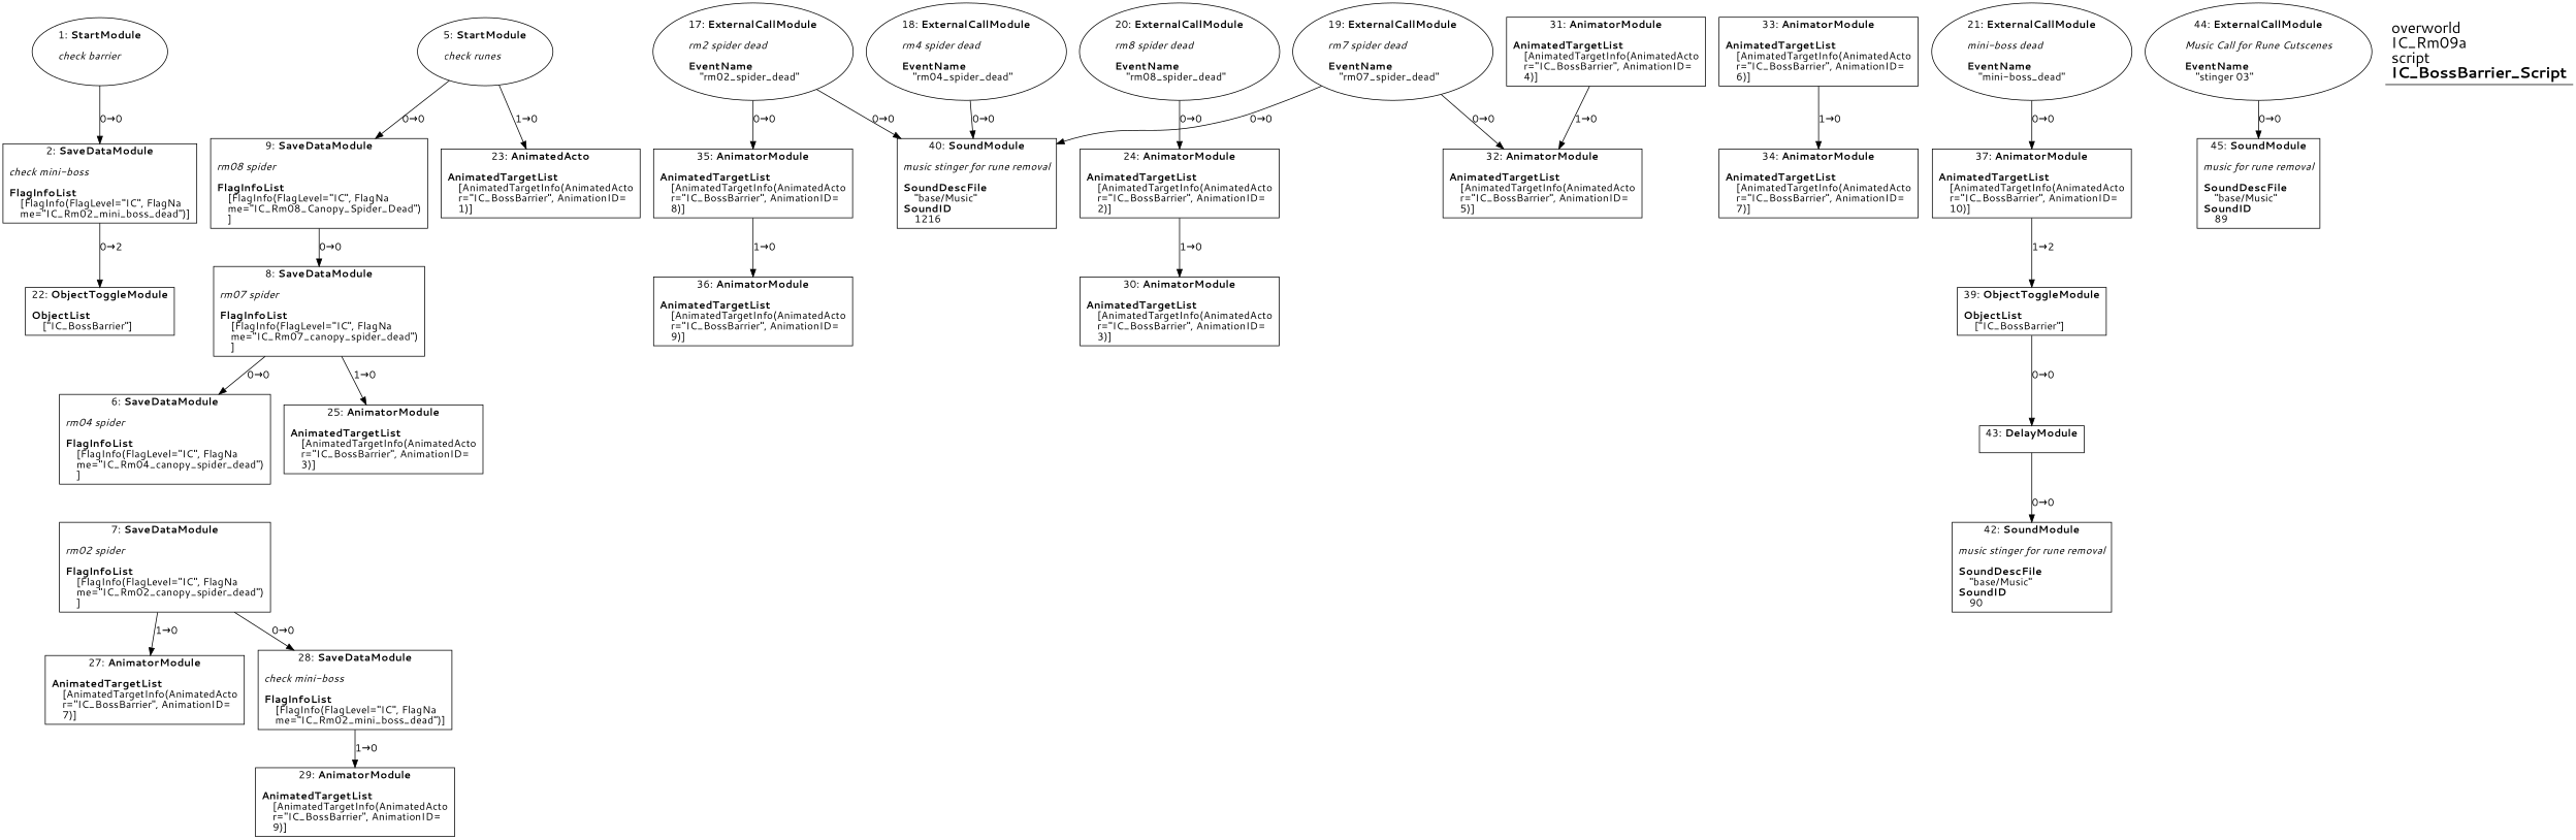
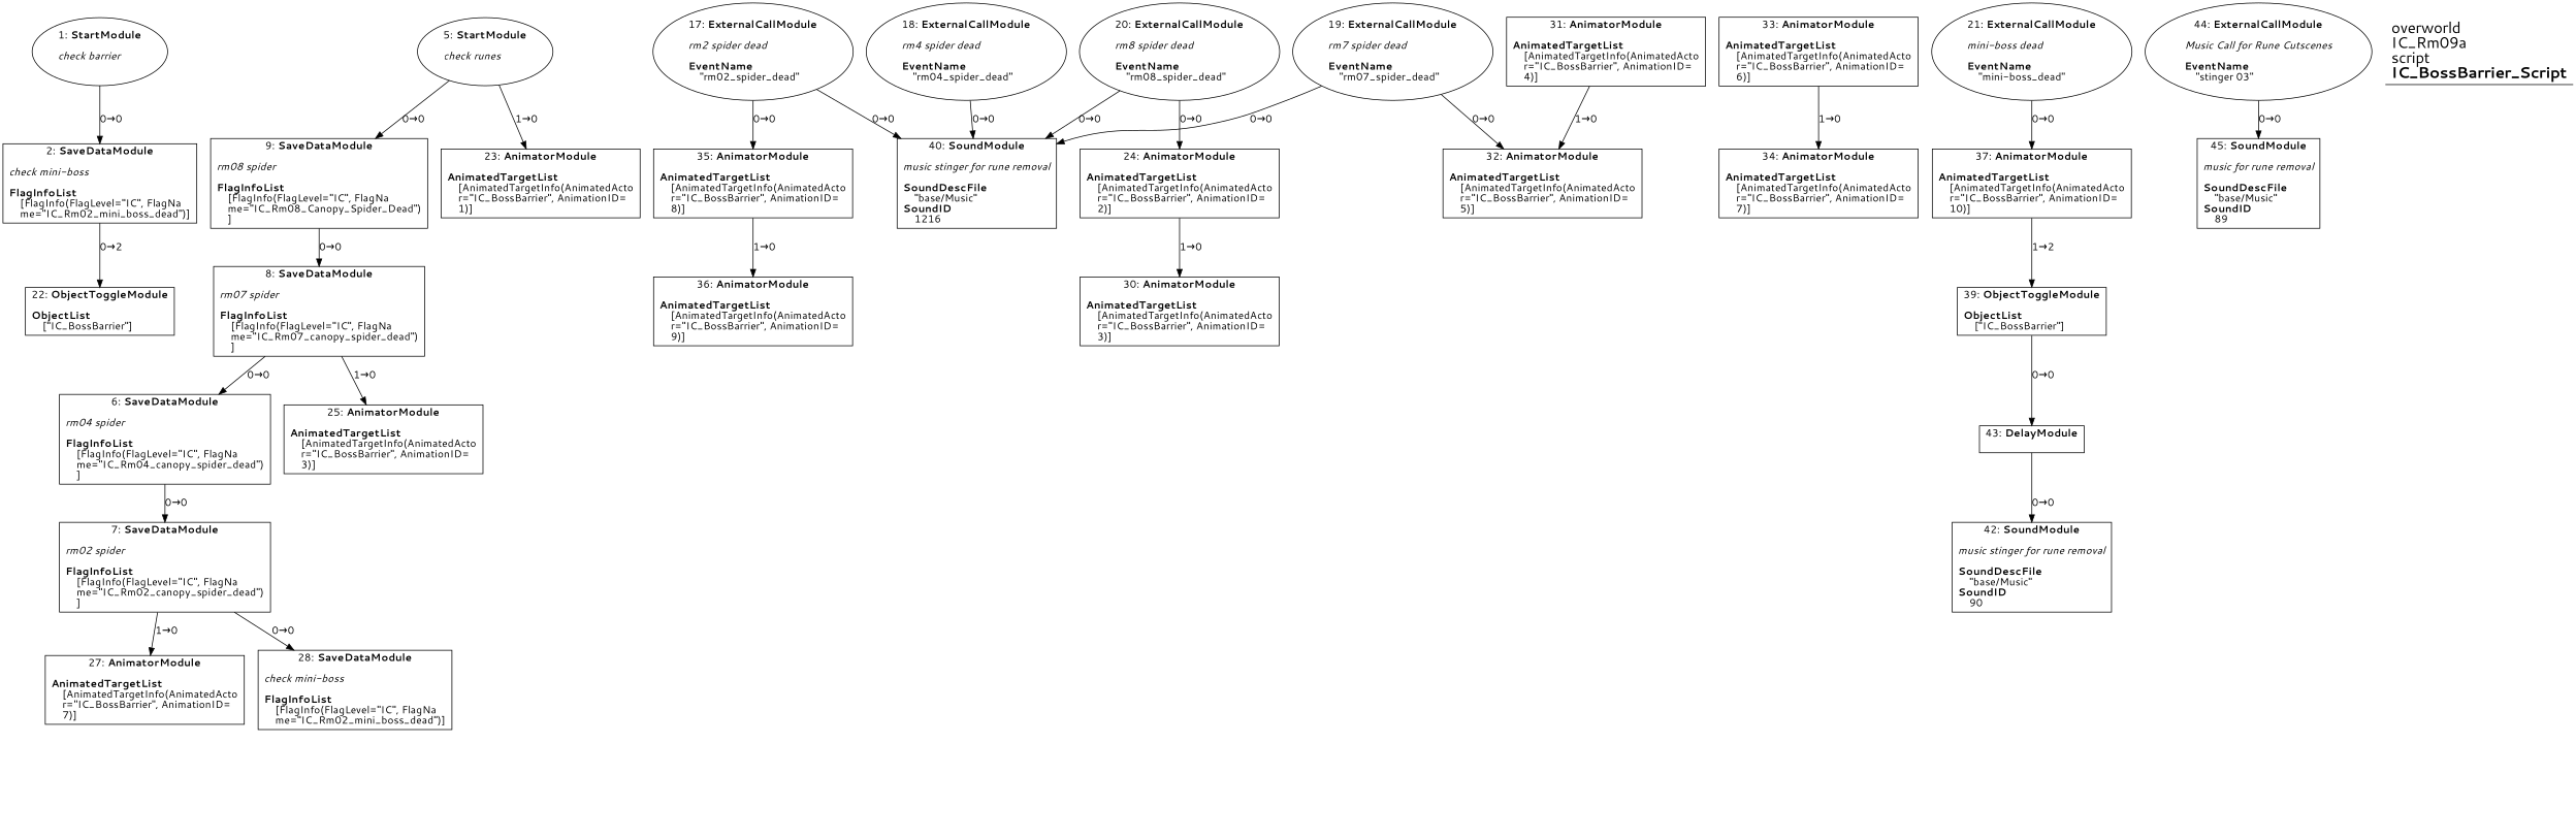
  digraph {
    fontname="Segoe UI"
    splines=spline
    node [fontname="Segoe UI" shape=box]
    edge [fontname="Segoe UI"]
    n1 [label=<1: <b>StartModule</b><br/><br/><i>check barrier<br align="left"/></i><br align="left"/>> shape=oval]
    n2 [label=<2: <b>SaveDataModule</b><br/><br/><i>check mini-boss<br align="left"/></i><br align="left"/><b>FlagInfoList</b><br align="left"/>    [FlagInfo(FlagLevel=&quot;IC&quot;, FlagNa<br align="left"/>    me=&quot;IC_Rm02_mini_boss_dead&quot;)]<br align="left"/>>]
    n3 [label=<22: <b>ObjectToggleModule</b><br/><br/><b>ObjectList</b><br align="left"/>    [&quot;IC_BossBarrier&quot;]<br align="left"/>>]
    n4 [label=<5: <b>StartModule</b><br/><br/><i>check runes<br align="left"/></i><br align="left"/>> shape=oval]
    n5 [label=<9: <b>SaveDataModule</b><br/><br/><i>rm08 spider<br align="left"/></i><br align="left"/><b>FlagInfoList</b><br align="left"/>    [FlagInfo(FlagLevel=&quot;IC&quot;, FlagNa<br align="left"/>    me=&quot;IC_Rm08_Canopy_Spider_Dead&quot;)<br align="left"/>    ]<br align="left"/>>]
-   n6 [label=<23: <b>AnimatedActo</b><br/><br/><b>AnimatedTargetList</b><br align="left"/>    [AnimatedTargetInfo(AnimatedActo<br align="left"/>    r=&quot;IC_BossBarrier&quot;, AnimationID=<br align="left"/>    1)]<br align="left"/>>]
+   n6 [label=<23: <b>AnimatorModule</b><br/><br/><b>AnimatedTargetList</b><br align="left"/>    [AnimatedTargetInfo(AnimatedActo<br align="left"/>    r=&quot;IC_BossBarrier&quot;, AnimationID=<br align="left"/>    1)]<br align="left"/>>]
    n7 [label=<8: <b>SaveDataModule</b><br/><br/><i>rm07 spider<br align="left"/></i><br align="left"/><b>FlagInfoList</b><br align="left"/>    [FlagInfo(FlagLevel=&quot;IC&quot;, FlagNa<br align="left"/>    me=&quot;IC_Rm07_canopy_spider_dead&quot;)<br align="left"/>    ]<br align="left"/>>]
    n8 [label=<6: <b>SaveDataModule</b><br/><br/><i>rm04 spider<br align="left"/></i><br align="left"/><b>FlagInfoList</b><br align="left"/>    [FlagInfo(FlagLevel=&quot;IC&quot;, FlagNa<br align="left"/>    me=&quot;IC_Rm04_canopy_spider_dead&quot;)<br align="left"/>    ]<br align="left"/>>]
    n9 [label=<25: <b>AnimatorModule</b><br/><br/><b>AnimatedTargetList</b><br align="left"/>    [AnimatedTargetInfo(AnimatedActo<br align="left"/>    r=&quot;IC_BossBarrier&quot;, AnimationID=<br align="left"/>    3)]<br align="left"/>>]
    n10 [label=<7: <b>SaveDataModule</b><br/><br/><i>rm02 spider<br align="left"/></i><br align="left"/><b>FlagInfoList</b><br align="left"/>    [FlagInfo(FlagLevel=&quot;IC&quot;, FlagNa<br align="left"/>    me=&quot;IC_Rm02_canopy_spider_dead&quot;)<br align="left"/>    ]<br align="left"/>>]
    n11 [label=<27: <b>AnimatorModule</b><br/><br/><b>AnimatedTargetList</b><br align="left"/>    [AnimatedTargetInfo(AnimatedActo<br align="left"/>    r=&quot;IC_BossBarrier&quot;, AnimationID=<br align="left"/>    7)]<br align="left"/>>]
    n12 [label=<28: <b>SaveDataModule</b><br/><br/><i>check mini-boss<br align="left"/></i><br align="left"/><b>FlagInfoList</b><br align="left"/>    [FlagInfo(FlagLevel=&quot;IC&quot;, FlagNa<br align="left"/>    me=&quot;IC_Rm02_mini_boss_dead&quot;)]<br align="left"/>>]
-   n13 [label=<29: <b>AnimatorModule</b><br/><br/><b>AnimatedTargetList</b><br align="left"/>    [AnimatedTargetInfo(AnimatedActo<br align="left"/>    r=&quot;IC_BossBarrier&quot;, AnimationID=<br align="left"/>    9)]<br align="left"/>>]
    n14 [label=<17: <b>ExternalCallModule</b><br/><br/><i>rm2 spider dead<br align="left"/></i><br align="left"/><b>EventName</b><br align="left"/>    &quot;rm02_spider_dead&quot;<br align="left"/>> shape=oval]
    n15 [label=<35: <b>AnimatorModule</b><br/><br/><b>AnimatedTargetList</b><br align="left"/>    [AnimatedTargetInfo(AnimatedActo<br align="left"/>    r=&quot;IC_BossBarrier&quot;, AnimationID=<br align="left"/>    8)]<br align="left"/>>]
    n16 [label=<40: <b>SoundModule</b><br/><br/><i>music stinger for rune removal<br align="left"/></i><br align="left"/><b>SoundDescFile</b><br align="left"/>    &quot;base/Music&quot;<br align="left"/><b>SoundID</b><br align="left"/>    1216<br align="left"/>>]
    n17 [label=<36: <b>AnimatorModule</b><br/><br/><b>AnimatedTargetList</b><br align="left"/>    [AnimatedTargetInfo(AnimatedActo<br align="left"/>    r=&quot;IC_BossBarrier&quot;, AnimationID=<br align="left"/>    9)]<br align="left"/>>]
    n18 [label=<18: <b>ExternalCallModule</b><br/><br/><i>rm4 spider dead<br align="left"/></i><br align="left"/><b>EventName</b><br align="left"/>    &quot;rm04_spider_dead&quot;<br align="left"/>> shape=oval]
    n19 [label=<33: <b>AnimatorModule</b><br/><br/><b>AnimatedTargetList</b><br align="left"/>    [AnimatedTargetInfo(AnimatedActo<br align="left"/>    r=&quot;IC_BossBarrier&quot;, AnimationID=<br align="left"/>    6)]<br align="left"/>>]
    n20 [label=<34: <b>AnimatorModule</b><br/><br/><b>AnimatedTargetList</b><br align="left"/>    [AnimatedTargetInfo(AnimatedActo<br align="left"/>    r=&quot;IC_BossBarrier&quot;, AnimationID=<br align="left"/>    7)]<br align="left"/>>]
    n21 [label=<19: <b>ExternalCallModule</b><br/><br/><i>rm7 spider dead<br align="left"/></i><br align="left"/><b>EventName</b><br align="left"/>    &quot;rm07_spider_dead&quot;<br align="left"/>> shape=oval]
    n22 [label=<32: <b>AnimatorModule</b><br/><br/><b>AnimatedTargetList</b><br align="left"/>    [AnimatedTargetInfo(AnimatedActo<br align="left"/>    r=&quot;IC_BossBarrier&quot;, AnimationID=<br align="left"/>    5)]<br align="left"/>>]
    n23 [label=<31: <b>AnimatorModule</b><br/><br/><b>AnimatedTargetList</b><br align="left"/>    [AnimatedTargetInfo(AnimatedActo<br align="left"/>    r=&quot;IC_BossBarrier&quot;, AnimationID=<br align="left"/>    4)]<br align="left"/>>]
    n24 [label=<20: <b>ExternalCallModule</b><br/><br/><i>rm8 spider dead<br align="left"/></i><br align="left"/><b>EventName</b><br align="left"/>    &quot;rm08_spider_dead&quot;<br align="left"/>> shape=oval]
    n25 [label=<24: <b>AnimatorModule</b><br/><br/><b>AnimatedTargetList</b><br align="left"/>    [AnimatedTargetInfo(AnimatedActo<br align="left"/>    r=&quot;IC_BossBarrier&quot;, AnimationID=<br align="left"/>    2)]<br align="left"/>>]
    n26 [label=<30: <b>AnimatorModule</b><br/><br/><b>AnimatedTargetList</b><br align="left"/>    [AnimatedTargetInfo(AnimatedActo<br align="left"/>    r=&quot;IC_BossBarrier&quot;, AnimationID=<br align="left"/>    3)]<br align="left"/>>]
    n27 [label=<21: <b>ExternalCallModule</b><br/><br/><i>mini-boss dead<br align="left"/></i><br align="left"/><b>EventName</b><br align="left"/>    &quot;mini-boss_dead&quot;<br align="left"/>> shape=oval]
    n28 [label=<37: <b>AnimatorModule</b><br/><br/><b>AnimatedTargetList</b><br align="left"/>    [AnimatedTargetInfo(AnimatedActo<br align="left"/>    r=&quot;IC_BossBarrier&quot;, AnimationID=<br align="left"/>    10)]<br align="left"/>>]
    n29 [label=<39: <b>ObjectToggleModule</b><br/><br/><b>ObjectList</b><br align="left"/>    [&quot;IC_BossBarrier&quot;]<br align="left"/>>]
    n30 [label=<43: <b>DelayModule</b><br/><br/>>]
    n31 [label=<42: <b>SoundModule</b><br/><br/><i>music stinger for rune removal<br align="left"/></i><br align="left"/><b>SoundDescFile</b><br align="left"/>    &quot;base/Music&quot;<br align="left"/><b>SoundID</b><br align="left"/>    90<br align="left"/>>]
    n32 [label=<44: <b>ExternalCallModule</b><br/><br/><i>Music Call for Rune Cutscenes<br align="left"/></i><br align="left"/><b>EventName</b><br align="left"/>    &quot;stinger 03&quot;<br align="left"/>> shape=oval]
    n33 [label=<45: <b>SoundModule</b><br/><br/><i>music for rune removal<br align="left"/></i><br align="left"/><b>SoundDescFile</b><br align="left"/>    &quot;base/Music&quot;<br align="left"/><b>SoundID</b><br align="left"/>    89<br align="left"/>>]
    n34 [label=<<font point-size="20">overworld<br align="left"/>IC_Rm09a<br align="left"/>script<br align="left"/><b>IC_BossBarrier_Script</b><br align="left"/></font>> shape=underline]
    n1 -> n2 [label="0→0"]
    n2 -> n3 [label="0→2"]
    n4 -> n5 [label="0→0"]
    n4 -> n6 [label="1→0"]
    n5 -> n7 [label="0→0"]
    n7 -> n8 [label="0→0"]
    n7 -> n9 [label="1→0"]
+   n8 -> n10 [label="0→0"]
    n10 -> n11 [label="1→0"]
    n10 -> n12 [label="0→0"]
-   n12 -> n13 [label="1→0"]
    n14 -> n15 [label="0→0"]
    n14 -> n16 [label="0→0"]
    n15 -> n17 [label="1→0"]
    n18 -> n16 [label="0→0"]
    n19 -> n20 [label="1→0"]
    n21 -> n16 [label="0→0"]
    n21 -> n22 [label="0→0"]
    n23 -> n22 [label="1→0"]
+   n24 -> n16 [label="0→0"]
    n24 -> n25 [label="0→0"]
    n25 -> n26 [label="1→0"]
    n27 -> n28 [label="0→0"]
    n28 -> n29 [label="1→2"]
    n29 -> n30 [label="0→0"]
    n30 -> n31 [label="0→0"]
    n32 -> n33 [label="0→0"]
  }
